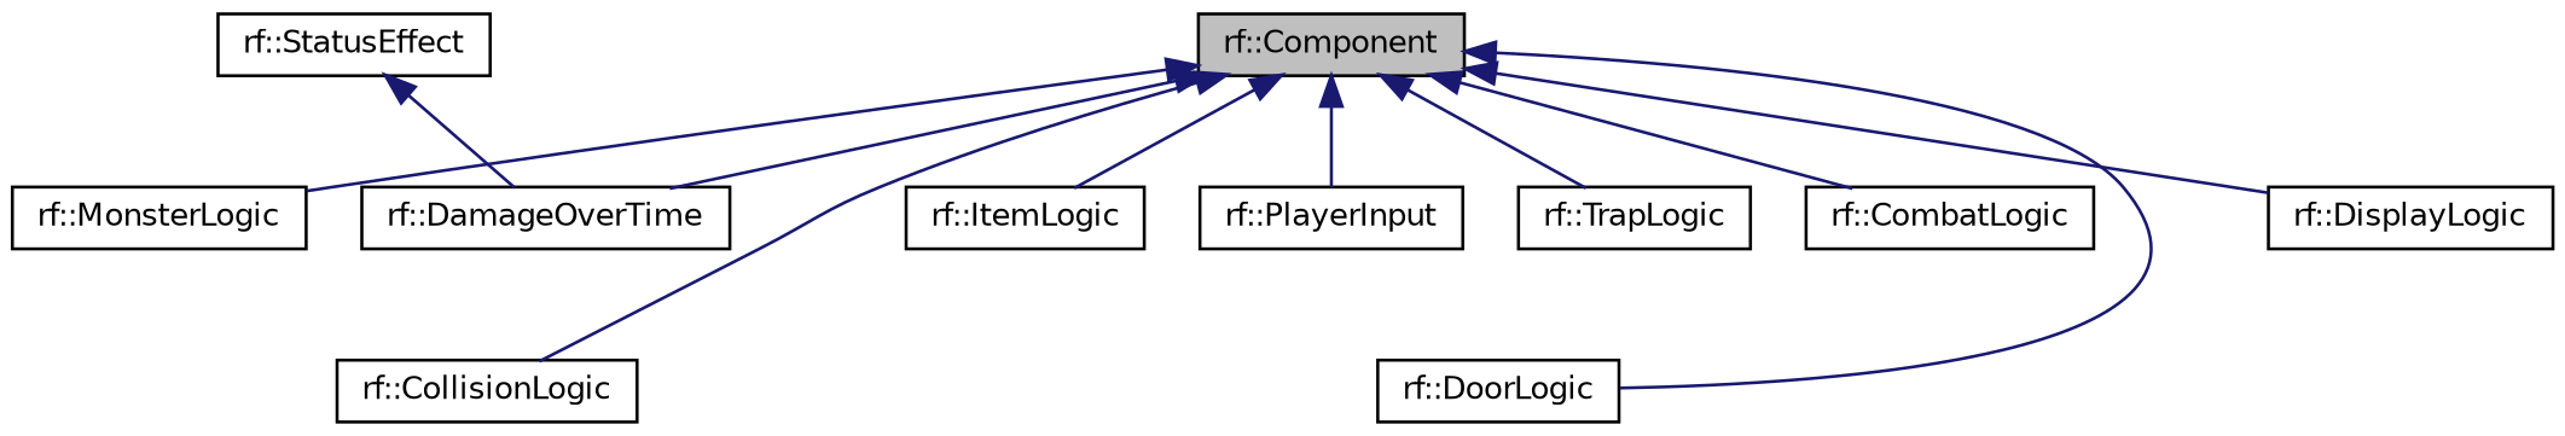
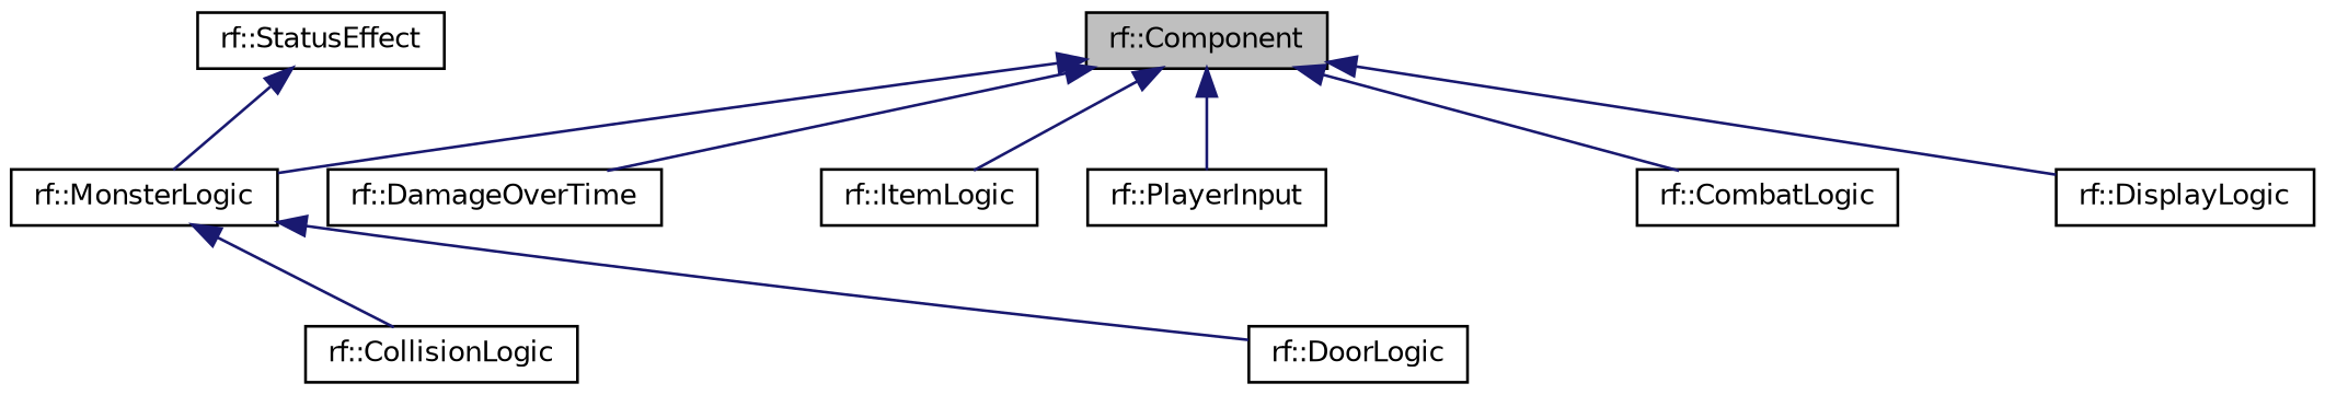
  digraph {
    rankdir=TB
    node [color=black fillcolor=white fontname=Helvetica fontsize=10 shape=record style=filled]
    edge [color=midnightblue dir=back fontname=Helvetica fontsize=10 labelfontname=Helvetica labelfontsize=10 style=solid]
    n1 [fillcolor=grey75 fontcolor=black height=0.2 label="rf::Component" width=0.4]
    n2 [height=0.2 label="rf::CollisionLogic" width=0.4]
    n3 [height=0.2 label="rf::CombatLogic" width=0.4]
    n4 [height=0.2 label="rf::DisplayLogic" width=0.4]
    n5 [height=0.2 label="rf::DoorLogic" width=0.4]
    n6 [height=0.2 label="rf::ItemLogic" width=0.4]
    n7 [height=0.2 label="rf::MonsterLogic" width=0.4]
    n8 [height=0.2 label="rf::PlayerInput" width=0.4]
-   n9 [height=0.2 label="rf::TrapLogic" width=0.4]
    n10 [height=0.2 label="rf::DamageOverTime" width=0.4]
    n11 [height=0.2 label="rf::StatusEffect" width=0.4]
-   n1 -> n2
+   n7 -> n2
    n1 -> n3
    n1 -> n4
-   n1 -> n5
+   n7 -> n5
    n1 -> n6
    n1 -> n7
    n1 -> n8
-   n1 -> n9
    n1 -> n10
-   n11 -> n10
+   n11 -> n7
  }
